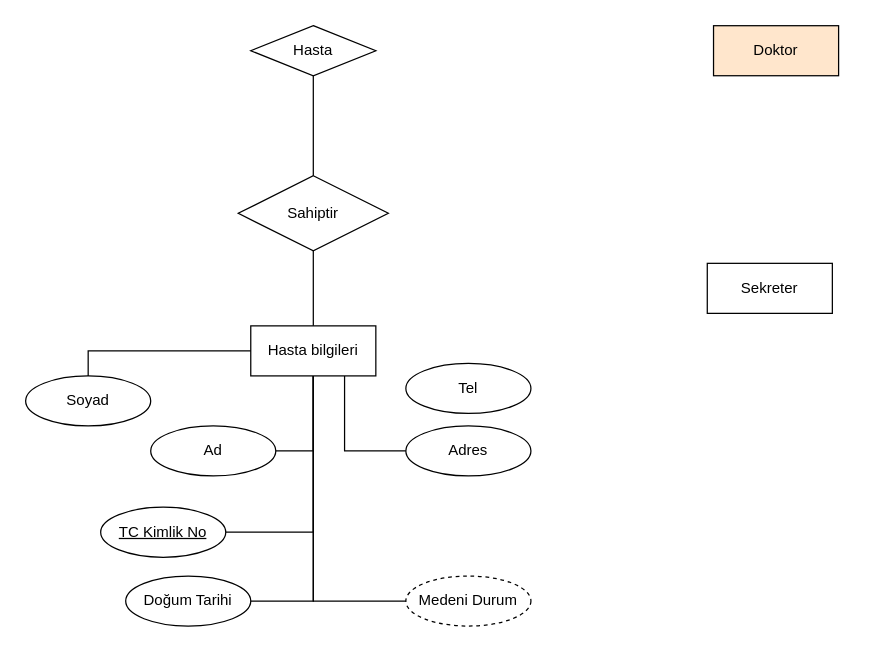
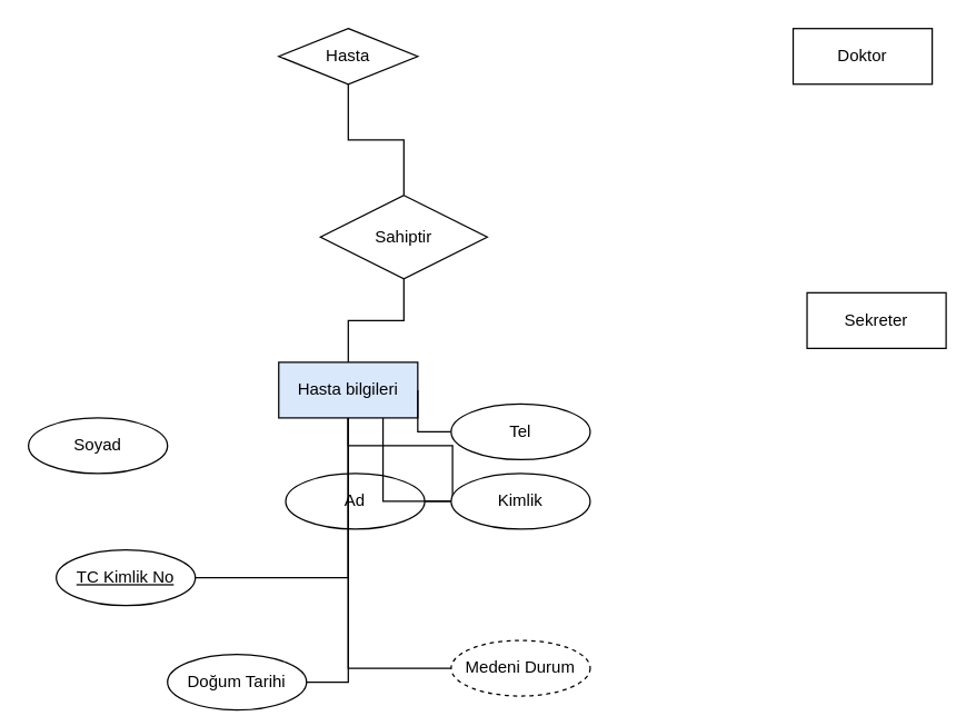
  <mxCell id="0" />
  <mxCell id="1" parent="0" />
- <mxCell id="2" value="Doktor&lt;br&gt;" style="whiteSpace=wrap;html=1;align=center;fillColor=#ffe6cc;" vertex="1" parent="1"><mxGeometry x="570" y="20" width="100" height="40" as="geometry" /></mxCell>
- <mxCell id="3" value="Hasta bilgileri&lt;br&gt;" style="whiteSpace=wrap;html=1;align=center;" vertex="1" parent="1"><mxGeometry x="200" y="260" width="100" height="40" as="geometry" /></mxCell>
- <mxCell id="4" value="Sekreter" style="whiteSpace=wrap;html=1;align=center;" vertex="1" parent="1"><mxGeometry x="565" y="210" width="100" height="40" as="geometry" /></mxCell>
+ <mxCell id="2" value="Doktor&lt;br&gt;" style="whiteSpace=wrap;html=1;align=center;" vertex="1" parent="1"><mxGeometry x="570" y="20" width="100" height="40" as="geometry" /></mxCell>
+ <mxCell id="3" value="Hasta bilgileri&lt;br&gt;" style="whiteSpace=wrap;html=1;align=center;fillColor=#dae8fc;" vertex="1" parent="1"><mxGeometry x="200" y="260" width="100" height="40" as="geometry" /></mxCell>
+ <mxCell id="4" value="Sekreter" style="whiteSpace=wrap;html=1;align=center;" vertex="1" parent="1"><mxGeometry x="580" y="210" width="100" height="40" as="geometry" /></mxCell>
  <mxCell id="5" value="" style="edgeStyle=orthogonalEdgeStyle;rounded=0;orthogonalLoop=1;jettySize=auto;html=1;strokeColor=default;endArrow=none;endFill=0;entryX=0.5;entryY=0;entryDx=0;entryDy=0;startArrow=none;" edge="1" parent="1" source="7" target="3"><mxGeometry relative="1" as="geometry"><mxPoint x="250" y="100" as="targetPoint" /></mxGeometry></mxCell>
  <mxCell id="6" value="Hasta&lt;br&gt;" style="rhombus;whiteSpace=wrap;html=1;align=center;" vertex="1" parent="1"><mxGeometry x="200" y="20" width="100" height="40" as="geometry" /></mxCell>
- <mxCell id="7" value="Sahiptir&lt;br&gt;" style="shape=rhombus;perimeter=rhombusPerimeter;whiteSpace=wrap;html=1;align=center;" vertex="1" parent="1"><mxGeometry x="190" y="140" width="120" height="60" as="geometry" /></mxCell>
+ <mxCell id="7" value="Sahiptir&lt;br&gt;" style="shape=rhombus;perimeter=rhombusPerimeter;whiteSpace=wrap;html=1;align=center;" vertex="1" parent="1"><mxGeometry x="230" y="140" width="120" height="60" as="geometry" /></mxCell>
  <mxCell id="8" value="" style="edgeStyle=orthogonalEdgeStyle;rounded=0;orthogonalLoop=1;jettySize=auto;html=1;strokeColor=default;endArrow=none;endFill=0;entryX=0.5;entryY=0;entryDx=0;entryDy=0;" edge="1" parent="1" source="6" target="7"><mxGeometry relative="1" as="geometry"><mxPoint x="250" y="60" as="sourcePoint" /><mxPoint x="250" y="260" as="targetPoint" /></mxGeometry></mxCell>
  <mxCell id="9" style="edgeStyle=orthogonalEdgeStyle;rounded=0;orthogonalLoop=1;jettySize=auto;html=1;exitX=1;exitY=0.5;exitDx=0;exitDy=0;entryX=0.5;entryY=1;entryDx=0;entryDy=0;strokeColor=default;endArrow=none;endFill=0;" edge="1" parent="1" source="10" target="3"><mxGeometry relative="1" as="geometry" /></mxCell>
- <mxCell id="10" value="Ad&lt;br&gt;" style="ellipse;whiteSpace=wrap;html=1;align=center;" vertex="1" parent="1"><mxGeometry x="120" y="340" width="100" height="40" as="geometry" /></mxCell>
+ <mxCell id="10" value="Ad&lt;br&gt;" style="ellipse;whiteSpace=wrap;html=1;align=center;" vertex="1" parent="1"><mxGeometry x="205" y="340" width="100" height="40" as="geometry" /></mxCell>
  <mxCell id="11" style="edgeStyle=orthogonalEdgeStyle;rounded=0;orthogonalLoop=1;jettySize=auto;html=1;exitX=1;exitY=0.5;exitDx=0;exitDy=0;entryX=0.5;entryY=1;entryDx=0;entryDy=0;strokeColor=default;endArrow=none;endFill=0;" edge="1" parent="1" source="12" target="3"><mxGeometry relative="1" as="geometry" /></mxCell>
- <mxCell id="12" value="TC Kimlik No&lt;br&gt;" style="ellipse;whiteSpace=wrap;html=1;align=center;fontStyle=4;" vertex="1" parent="1"><mxGeometry x="80" y="405" width="100" height="40" as="geometry" /></mxCell>
- <mxCell id="13" style="edgeStyle=orthogonalEdgeStyle;rounded=0;orthogonalLoop=1;jettySize=auto;html=1;exitX=0.5;exitY=0;exitDx=0;exitDy=0;entryX=0;entryY=0.5;entryDx=0;entryDy=0;strokeColor=default;endArrow=none;endFill=0;" edge="1" parent="1" source="14" target="3"><mxGeometry relative="1" as="geometry" /></mxCell>
+ <mxCell id="12" value="TC Kimlik No&lt;br&gt;" style="ellipse;whiteSpace=wrap;html=1;align=center;fontStyle=4;" vertex="1" parent="1"><mxGeometry x="40" y="395" width="100" height="40" as="geometry" /></mxCell>
  <mxCell id="14" value="Soyad" style="ellipse;whiteSpace=wrap;html=1;align=center;" vertex="1" parent="1"><mxGeometry x="20" y="300" width="100" height="40" as="geometry" /></mxCell>
  <mxCell id="15" style="edgeStyle=orthogonalEdgeStyle;rounded=0;orthogonalLoop=1;jettySize=auto;html=1;exitX=1;exitY=0.5;exitDx=0;exitDy=0;entryX=0.5;entryY=1;entryDx=0;entryDy=0;strokeColor=default;endArrow=none;endFill=0;" edge="1" parent="1" source="16" target="3"><mxGeometry relative="1" as="geometry" /></mxCell>
- <mxCell id="16" value="Doğum Tarihi&lt;br&gt;" style="ellipse;whiteSpace=wrap;html=1;align=center;" vertex="1" parent="1"><mxGeometry x="100" y="460" width="100" height="40" as="geometry" /></mxCell>
+ <mxCell id="16" value="Doğum Tarihi&lt;br&gt;" style="ellipse;whiteSpace=wrap;html=1;align=center;" vertex="1" parent="1"><mxGeometry x="120" y="470" width="100" height="40" as="geometry" /></mxCell>
  <mxCell id="17" style="edgeStyle=orthogonalEdgeStyle;rounded=0;orthogonalLoop=1;jettySize=auto;html=1;exitX=0;exitY=0.5;exitDx=0;exitDy=0;entryX=0.5;entryY=1;entryDx=0;entryDy=0;strokeColor=default;endArrow=none;endFill=0;" edge="1" parent="1" source="18" target="3"><mxGeometry relative="1" as="geometry" /></mxCell>
  <mxCell id="18" value="Medeni Durum" style="ellipse;whiteSpace=wrap;html=1;align=center;dashed=1;" vertex="1" parent="1"><mxGeometry x="324" y="460" width="100" height="40" as="geometry" /></mxCell>
  <mxCell id="19" style="edgeStyle=orthogonalEdgeStyle;rounded=0;orthogonalLoop=1;jettySize=auto;html=1;exitX=0;exitY=0.5;exitDx=0;exitDy=0;entryX=0.75;entryY=1;entryDx=0;entryDy=0;strokeColor=default;endArrow=none;endFill=0;" edge="1" parent="1" source="20" target="3"><mxGeometry relative="1" as="geometry" /></mxCell>
- <mxCell id="20" value="Adres" style="ellipse;whiteSpace=wrap;html=1;align=center;" vertex="1" parent="1"><mxGeometry x="324" y="340" width="100" height="40" as="geometry" /></mxCell>
+ <mxCell id="20" value="Kimlik" style="ellipse;whiteSpace=wrap;html=1;align=center;" vertex="1" parent="1"><mxGeometry x="324" y="340" width="100" height="40" as="geometry" /></mxCell>
+ <mxCell id="21" style="edgeStyle=orthogonalEdgeStyle;rounded=0;orthogonalLoop=1;jettySize=auto;html=1;exitX=0;exitY=0.5;exitDx=0;exitDy=0;entryX=1;entryY=0.5;entryDx=0;entryDy=0;strokeColor=default;endArrow=none;endFill=0;" edge="1" parent="1" source="22" target="3"><mxGeometry relative="1" as="geometry" /></mxCell>
  <mxCell id="22" value="Tel&lt;br&gt;" style="ellipse;whiteSpace=wrap;html=1;align=center;" vertex="1" parent="1"><mxGeometry x="324" y="290" width="100" height="40" as="geometry" /></mxCell>
